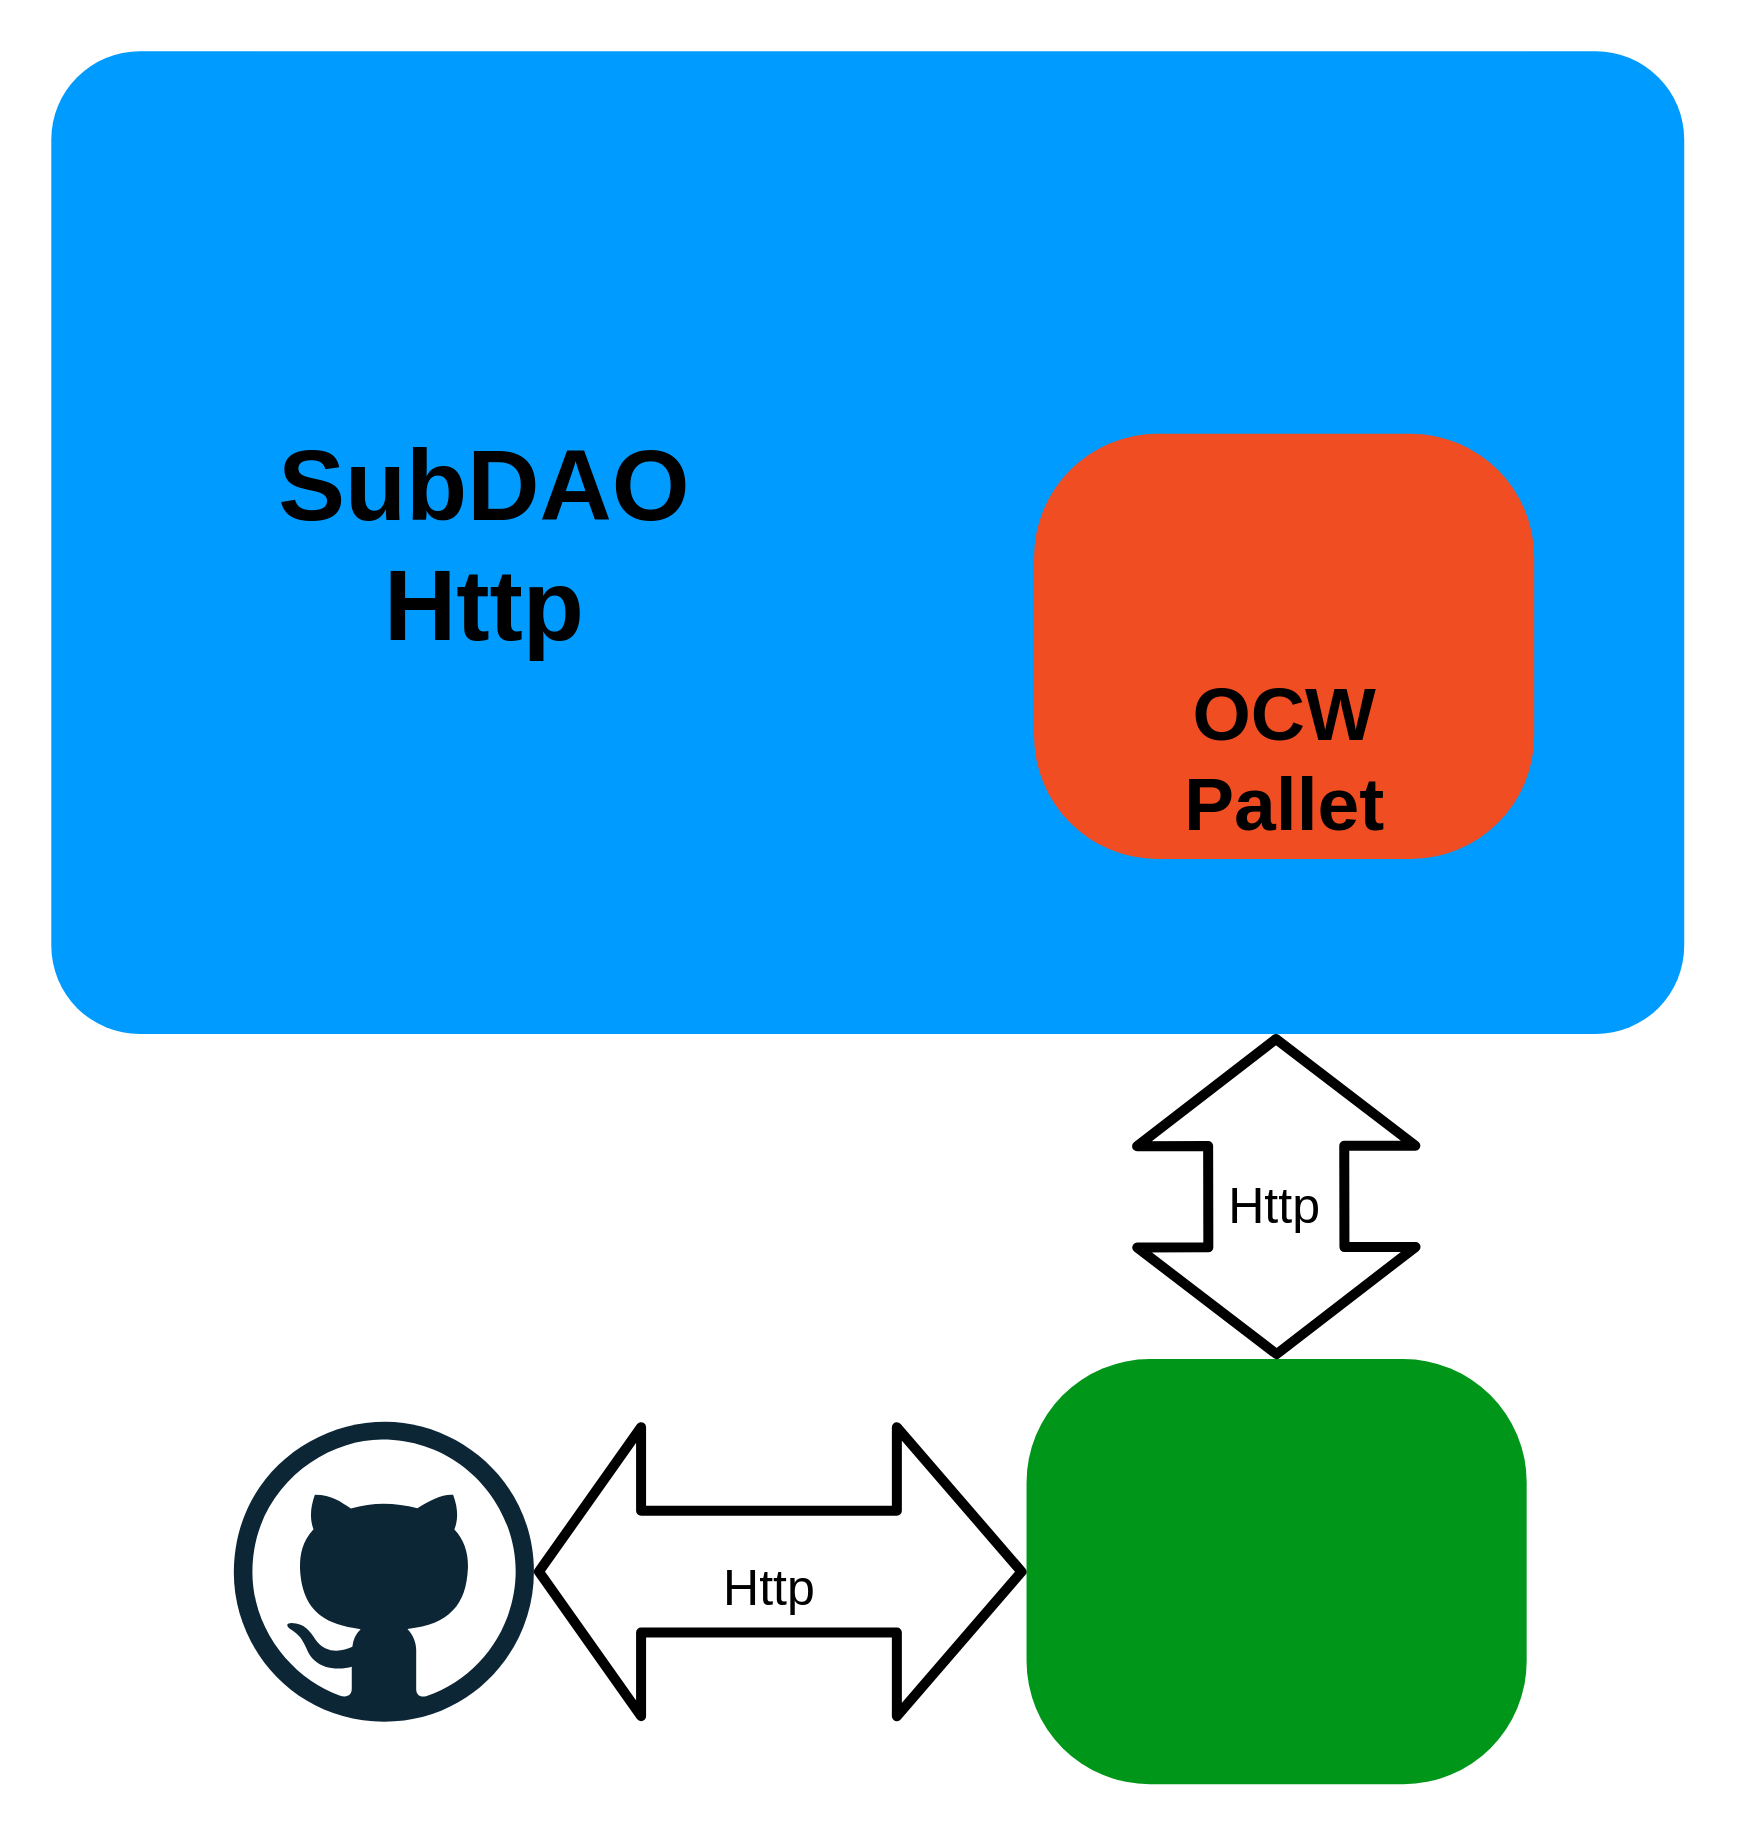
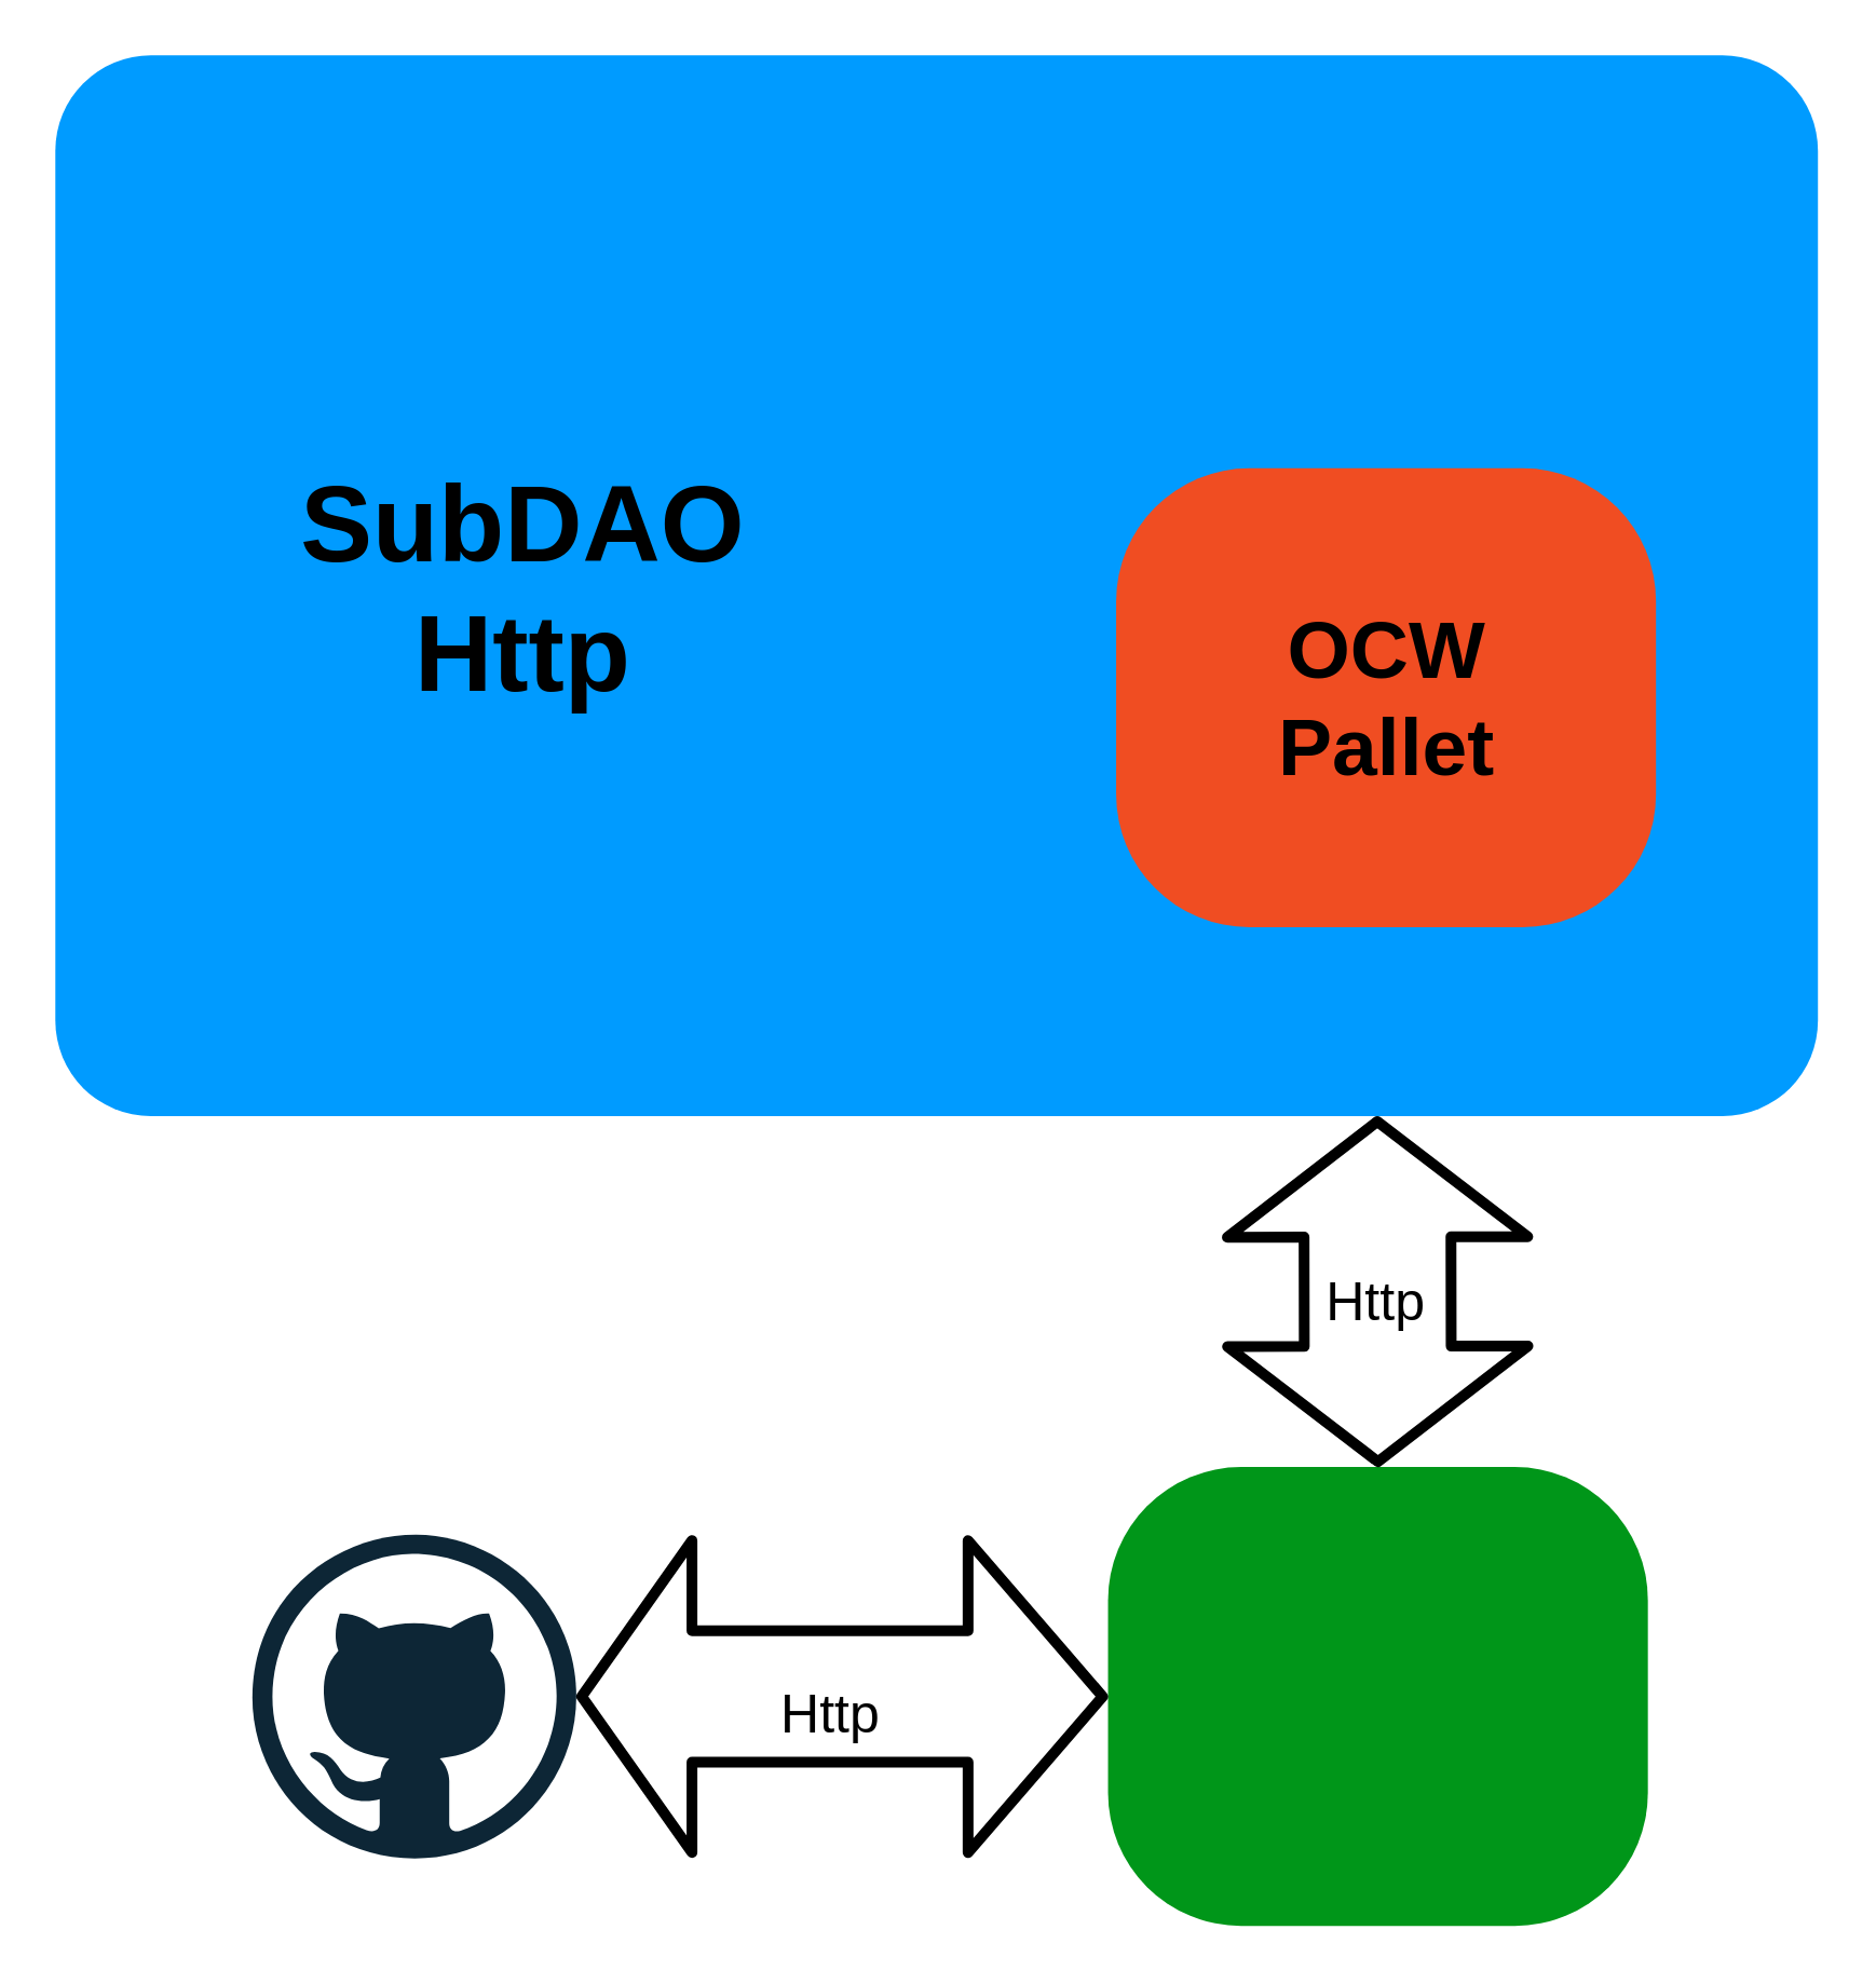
  <mxCell id="0" style=";html=1;" />
  <mxCell id="1" style=";html=1;" parent="0" />
  <mxCell id="2" value="" style="whiteSpace=wrap;html=1;rounded=1;shadow=0;strokeColor=none;strokeWidth=2;fillColor=#009BFF;fontSize=20;fontColor=#FFFFFF;align=center;arcSize=9;verticalAlign=top;spacingTop=4;" parent="1" vertex="1"><mxGeometry x="20" y="20" width="653" height="393" as="geometry" /></mxCell>
  <mxCell id="3" value="" style="rounded=1;whiteSpace=wrap;html=1;shadow=0;strokeWidth=2;fontSize=12;fontColor=#FFFFFF;align=center;strokeColor=none;arcSize=29;verticalAlign=top;fillColor=#009619;" vertex="1" parent="1"><mxGeometry x="410" y="543" width="200" height="170" as="geometry" /></mxCell>
  <mxCell id="4" value="" style="dashed=0;outlineConnect=0;html=1;align=center;labelPosition=center;verticalLabelPosition=bottom;verticalAlign=top;shape=mxgraph.weblogos.github;fillColor=#009619;" vertex="1" parent="1"><mxGeometry x="93" y="568" width="120" height="120" as="geometry" /></mxCell>
  <mxCell id="5" value="&lt;font style=&quot;font-size: 40px&quot;&gt;&lt;b&gt;SubDAO&lt;br&gt;Http&lt;/b&gt;&lt;/font&gt;" style="text;html=1;align=center;verticalAlign=middle;resizable=0;points=[];autosize=1;" vertex="1" parent="1"><mxGeometry x="103" y="191.5" width="180" height="50" as="geometry" /></mxCell>
  <mxCell id="6" value="" style="group" vertex="1" connectable="0" parent="1"><mxGeometry x="413" y="173" width="200" height="170" as="geometry" /></mxCell>
  <mxCell id="7" value="" style="rounded=1;whiteSpace=wrap;html=1;shadow=0;strokeWidth=2;fillColor=#F04D22;fontSize=12;fontColor=#FFFFFF;align=center;strokeColor=none;arcSize=29;verticalAlign=top;" parent="6" vertex="1"><mxGeometry width="200" height="170" as="geometry" /></mxCell>
- <mxCell id="8" value="&lt;span style=&quot;font-size: 30px&quot;&gt;&lt;b&gt;OCW&lt;br&gt;Pallet&lt;/b&gt;&lt;/span&gt;" style="text;html=1;align=center;verticalAlign=middle;resizable=0;points=[];autosize=1;" vertex="1" parent="6"><mxGeometry x="50" y="105" width="100" height="50" as="geometry" /></mxCell>
+ <mxCell id="8" value="&lt;span style=&quot;font-size: 30px&quot;&gt;&lt;b&gt;OCW&lt;br&gt;Pallet&lt;/b&gt;&lt;/span&gt;" style="text;html=1;align=center;verticalAlign=middle;resizable=0;points=[];autosize=1;" vertex="1" parent="6"><mxGeometry x="50" y="60" width="100" height="50" as="geometry" /></mxCell>
  <mxCell id="9" value="" style="shape=flexArrow;endArrow=classic;startArrow=classic;html=1;entryX=0.75;entryY=1;entryDx=0;entryDy=0;exitX=0.5;exitY=0;exitDx=0;exitDy=0;endWidth=52.857;endSize=12.914;startWidth=52.857;startSize=12.914;width=51.429;strokeWidth=4;" edge="1" parent="1" source="3" target="2"><mxGeometry width="50" height="50" relative="1" as="geometry"><mxPoint x="463" y="483" as="sourcePoint" /><mxPoint x="513" y="433" as="targetPoint" /></mxGeometry></mxCell>
  <mxCell id="10" value="&lt;font style=&quot;font-size: 20px&quot;&gt;Http&lt;/font&gt;" style="edgeLabel;html=1;align=center;verticalAlign=middle;resizable=0;points=[];" vertex="1" connectable="0" parent="9"><mxGeometry x="-0.026" y="1" relative="1" as="geometry"><mxPoint as="offset" /></mxGeometry></mxCell>
  <mxCell id="11" value="" style="shape=flexArrow;endArrow=classic;startArrow=classic;html=1;entryX=0;entryY=0.5;entryDx=0;entryDy=0;endWidth=62.857;endSize=15.286;startWidth=62.857;startSize=12.286;width=45.714;strokeWidth=4;" edge="1" parent="1" source="4" target="3"><mxGeometry width="50" height="50" relative="1" as="geometry"><mxPoint x="753" y="493" as="sourcePoint" /><mxPoint x="803" y="443" as="targetPoint" /></mxGeometry></mxCell>
  <mxCell id="12" value="&lt;font style=&quot;font-size: 20px&quot;&gt;Http&lt;/font&gt;" style="edgeLabel;html=1;align=center;verticalAlign=middle;resizable=0;points=[];" vertex="1" connectable="0" parent="11"><mxGeometry x="-0.06" y="-5" relative="1" as="geometry"><mxPoint as="offset" /></mxGeometry></mxCell>
